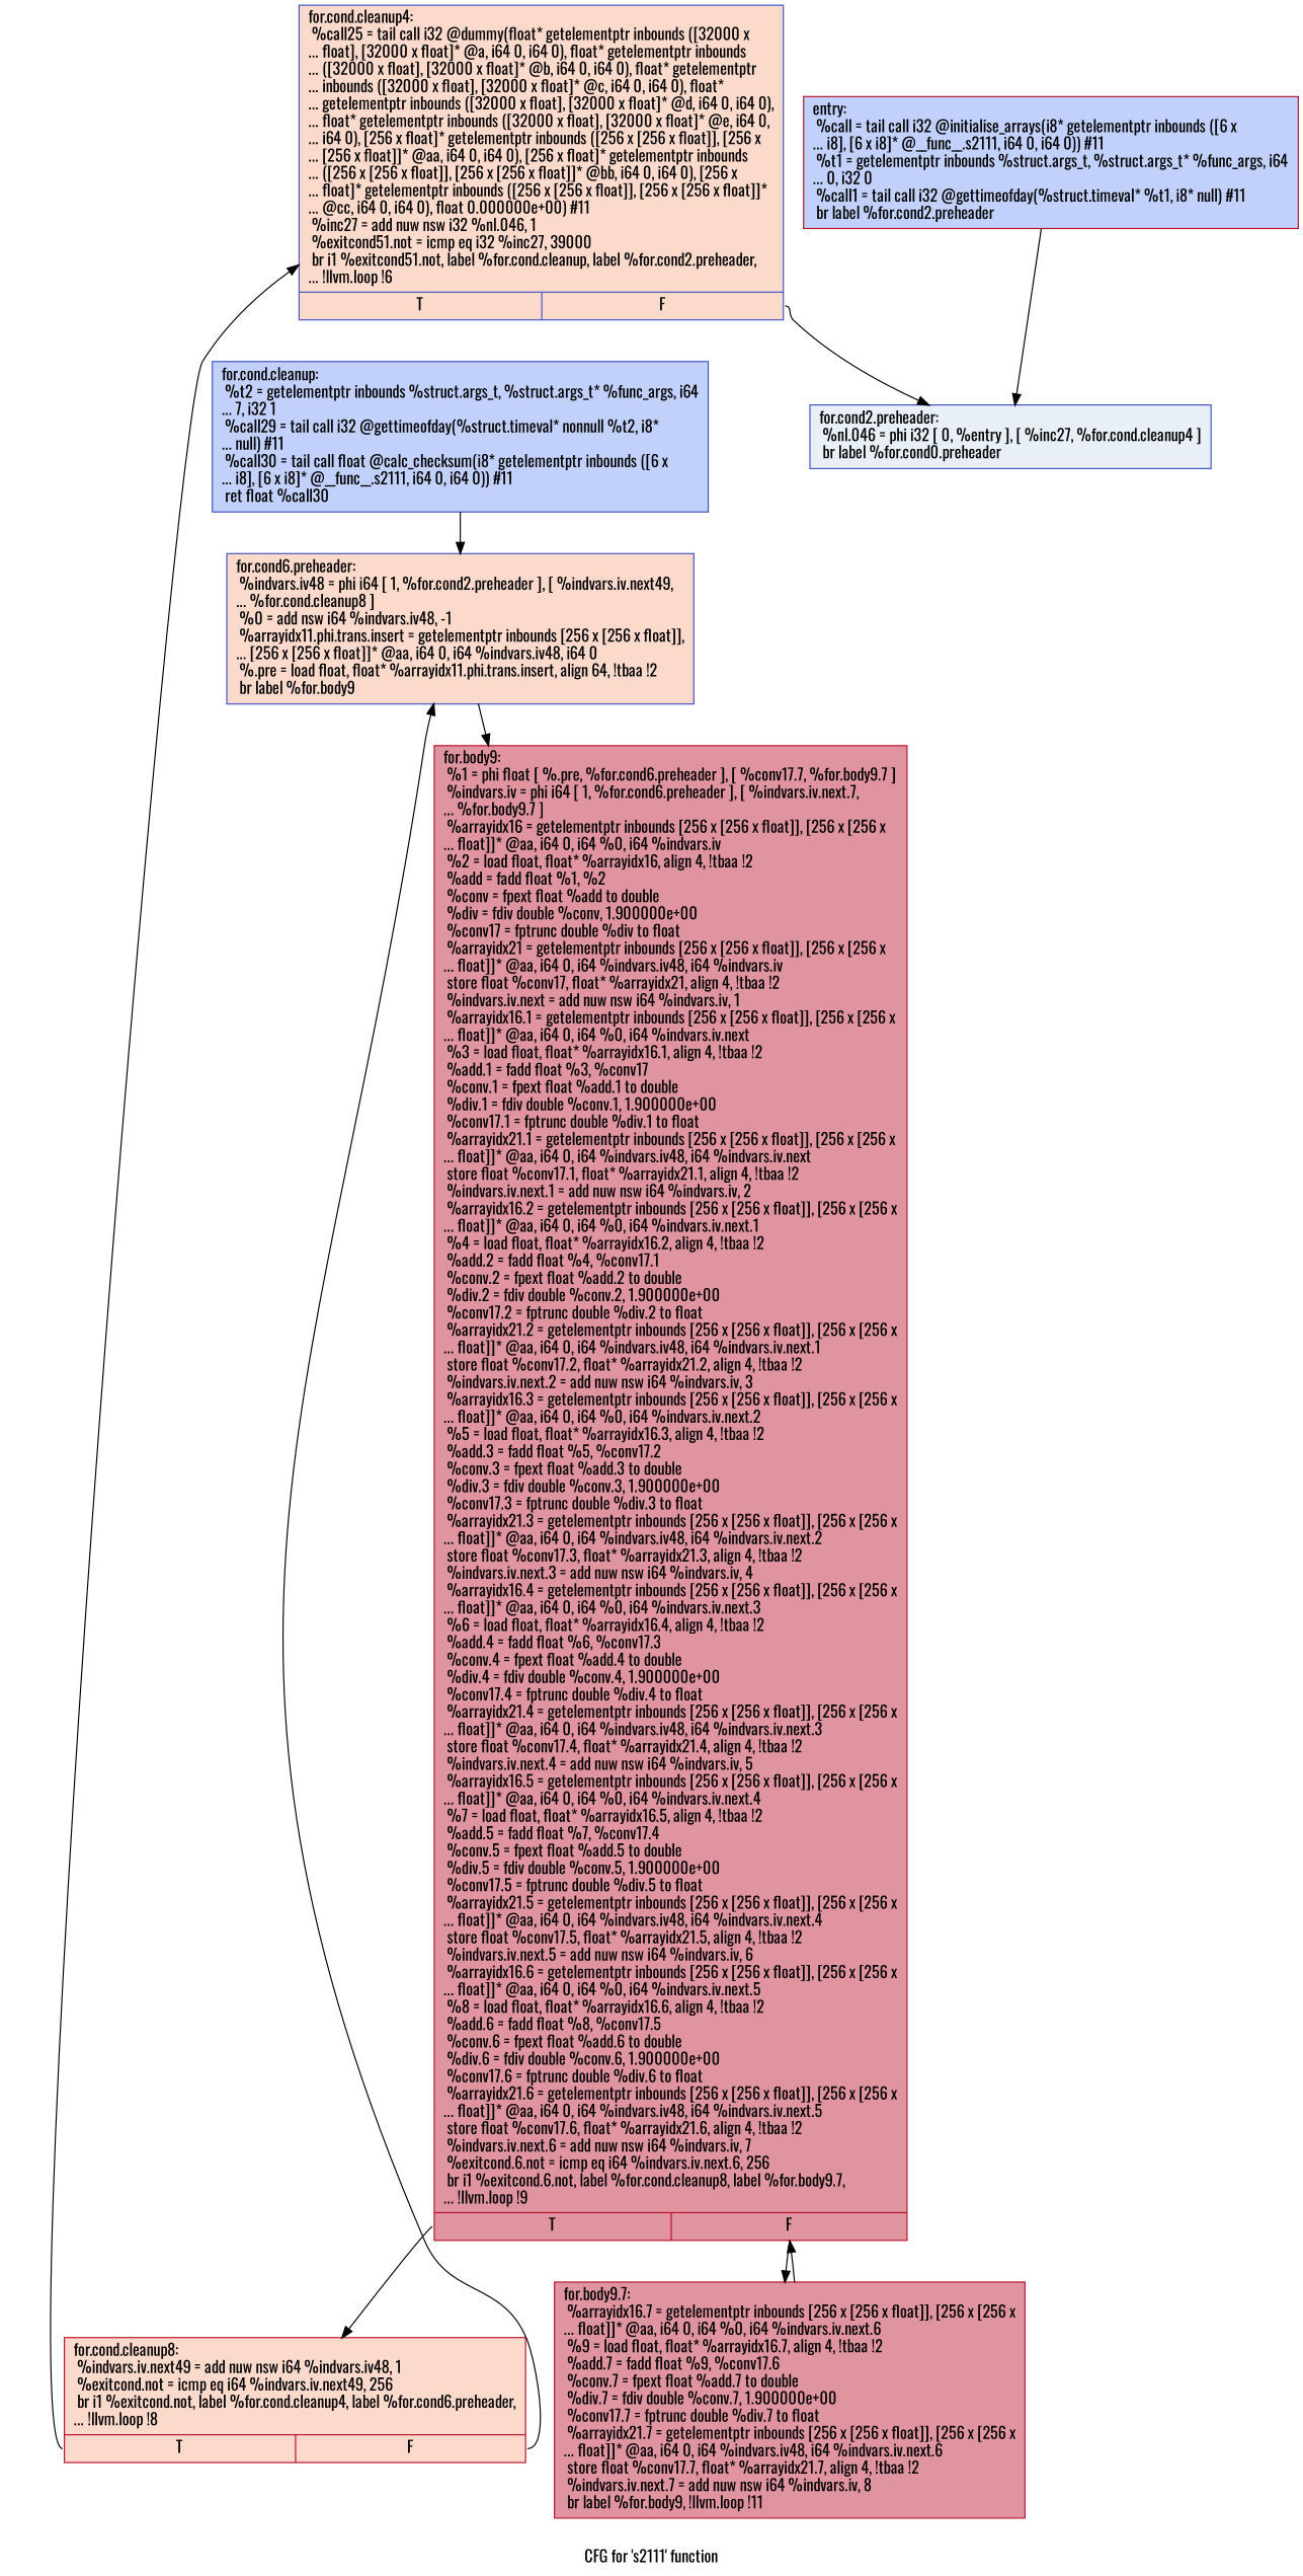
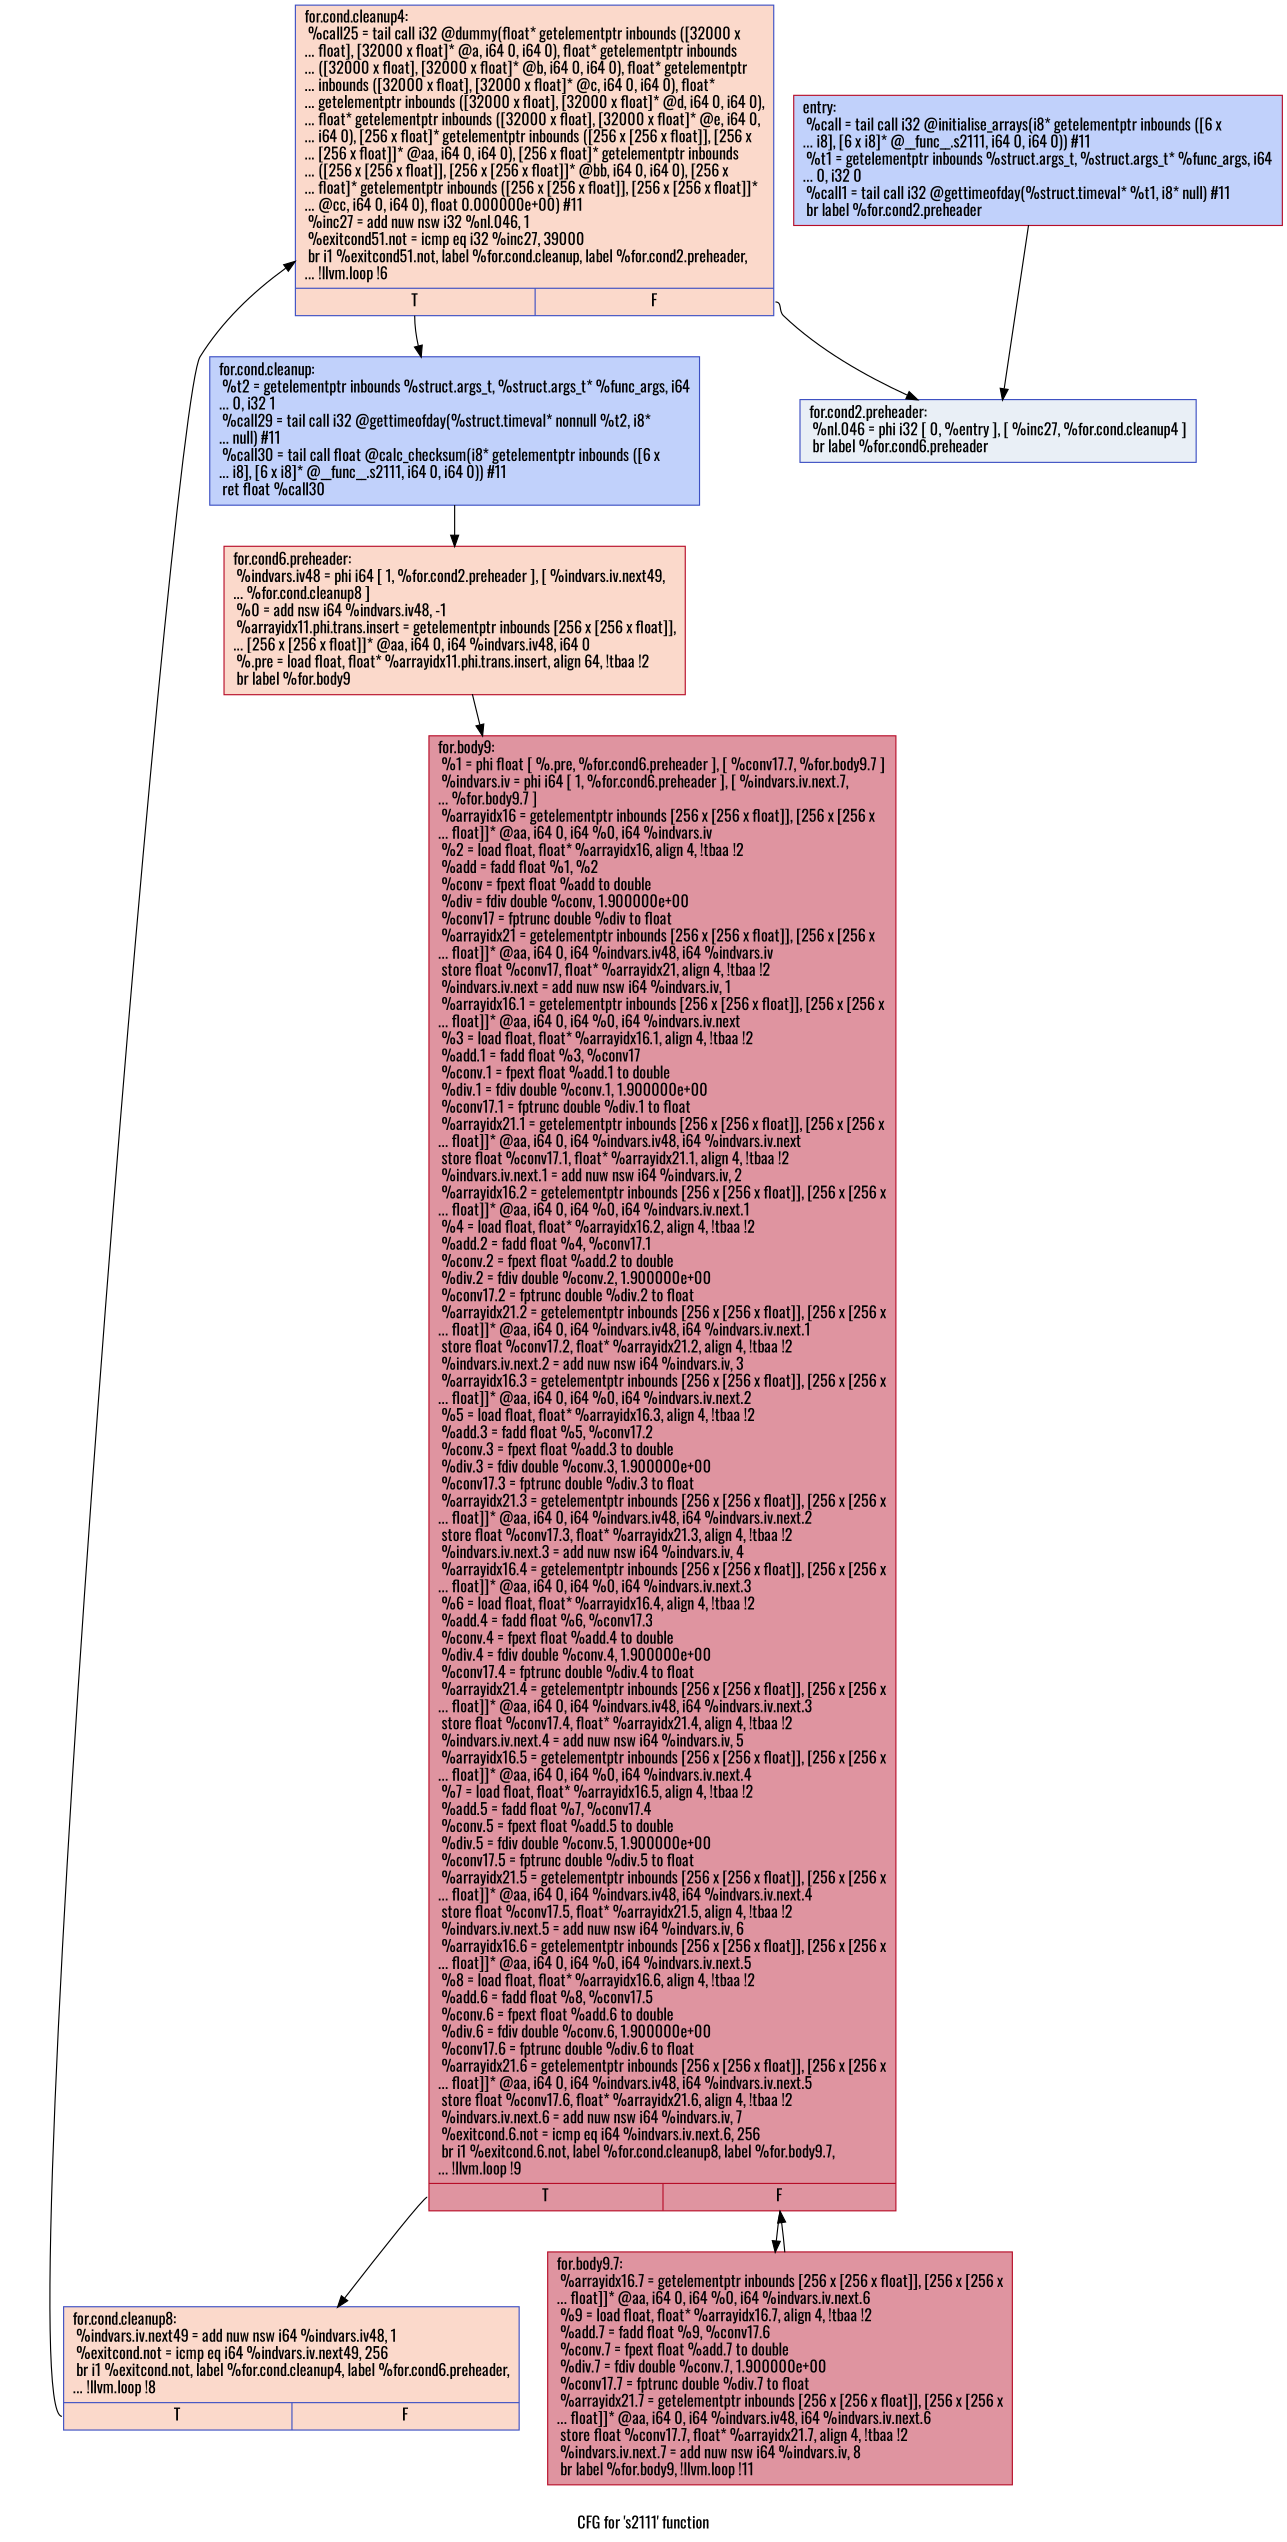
  digraph {
    fontname=Oswald
    label="CFG for 's2111' function"
    node [color="#3d50c3ff" fillcolor="#f7a88970" fontname=Oswald shape=record style=filled]
    edge [fontname=Oswald]
    n1 [color="#b70d28ff" fillcolor="#7396f570" label="{entry:\l  %call = tail call i32 @initialise_arrays(i8* getelementptr inbounds ([6 x\l... i8], [6 x i8]* @__func__.s2111, i64 0, i64 0)) #11\l  %t1 = getelementptr inbounds %struct.args_t, %struct.args_t* %func_args, i64\l... 0, i32 0\l  %call1 = tail call i32 @gettimeofday(%struct.timeval* %t1, i8* null) #11\l  br label %for.cond2.preheader\l}"]
-   n2 [fillcolor="#cedaeb70" label="{for.cond2.preheader:                              \l  %nl.046 = phi i32 [ 0, %entry ], [ %inc27, %for.cond.cleanup4 ]\l  br label %for.cond0.preheader\l}"]
-   n3 [label="{for.cond6.preheader:                              \l  %indvars.iv48 = phi i64 [ 1, %for.cond2.preheader ], [ %indvars.iv.next49,\l... %for.cond.cleanup8 ]\l  %0 = add nsw i64 %indvars.iv48, -1\l  %arrayidx11.phi.trans.insert = getelementptr inbounds [256 x [256 x float]],\l... [256 x [256 x float]]* @aa, i64 0, i64 %indvars.iv48, i64 0\l  %.pre = load float, float* %arrayidx11.phi.trans.insert, align 64, !tbaa !2\l  br label %for.body9\l}"]
+   n2 [fillcolor="#cedaeb70" label="{for.cond2.preheader:                              \l  %nl.046 = phi i32 [ 0, %entry ], [ %inc27, %for.cond.cleanup4 ]\l  br label %for.cond6.preheader\l}"]
+   n3 [color="#b70d28ff" label="{for.cond6.preheader:                              \l  %indvars.iv48 = phi i64 [ 1, %for.cond2.preheader ], [ %indvars.iv.next49,\l... %for.cond.cleanup8 ]\l  %0 = add nsw i64 %indvars.iv48, -1\l  %arrayidx11.phi.trans.insert = getelementptr inbounds [256 x [256 x float]],\l... [256 x [256 x float]]* @aa, i64 0, i64 %indvars.iv48, i64 0\l  %.pre = load float, float* %arrayidx11.phi.trans.insert, align 64, !tbaa !2\l  br label %for.body9\l}"]
    n4 [color="#b70d28ff" fillcolor="#b70d2870" label="{for.body9:                                        \l  %1 = phi float [ %.pre, %for.cond6.preheader ], [ %conv17.7, %for.body9.7 ]\l  %indvars.iv = phi i64 [ 1, %for.cond6.preheader ], [ %indvars.iv.next.7,\l... %for.body9.7 ]\l  %arrayidx16 = getelementptr inbounds [256 x [256 x float]], [256 x [256 x\l... float]]* @aa, i64 0, i64 %0, i64 %indvars.iv\l  %2 = load float, float* %arrayidx16, align 4, !tbaa !2\l  %add = fadd float %1, %2\l  %conv = fpext float %add to double\l  %div = fdiv double %conv, 1.900000e+00\l  %conv17 = fptrunc double %div to float\l  %arrayidx21 = getelementptr inbounds [256 x [256 x float]], [256 x [256 x\l... float]]* @aa, i64 0, i64 %indvars.iv48, i64 %indvars.iv\l  store float %conv17, float* %arrayidx21, align 4, !tbaa !2\l  %indvars.iv.next = add nuw nsw i64 %indvars.iv, 1\l  %arrayidx16.1 = getelementptr inbounds [256 x [256 x float]], [256 x [256 x\l... float]]* @aa, i64 0, i64 %0, i64 %indvars.iv.next\l  %3 = load float, float* %arrayidx16.1, align 4, !tbaa !2\l  %add.1 = fadd float %3, %conv17\l  %conv.1 = fpext float %add.1 to double\l  %div.1 = fdiv double %conv.1, 1.900000e+00\l  %conv17.1 = fptrunc double %div.1 to float\l  %arrayidx21.1 = getelementptr inbounds [256 x [256 x float]], [256 x [256 x\l... float]]* @aa, i64 0, i64 %indvars.iv48, i64 %indvars.iv.next\l  store float %conv17.1, float* %arrayidx21.1, align 4, !tbaa !2\l  %indvars.iv.next.1 = add nuw nsw i64 %indvars.iv, 2\l  %arrayidx16.2 = getelementptr inbounds [256 x [256 x float]], [256 x [256 x\l... float]]* @aa, i64 0, i64 %0, i64 %indvars.iv.next.1\l  %4 = load float, float* %arrayidx16.2, align 4, !tbaa !2\l  %add.2 = fadd float %4, %conv17.1\l  %conv.2 = fpext float %add.2 to double\l  %div.2 = fdiv double %conv.2, 1.900000e+00\l  %conv17.2 = fptrunc double %div.2 to float\l  %arrayidx21.2 = getelementptr inbounds [256 x [256 x float]], [256 x [256 x\l... float]]* @aa, i64 0, i64 %indvars.iv48, i64 %indvars.iv.next.1\l  store float %conv17.2, float* %arrayidx21.2, align 4, !tbaa !2\l  %indvars.iv.next.2 = add nuw nsw i64 %indvars.iv, 3\l  %arrayidx16.3 = getelementptr inbounds [256 x [256 x float]], [256 x [256 x\l... float]]* @aa, i64 0, i64 %0, i64 %indvars.iv.next.2\l  %5 = load float, float* %arrayidx16.3, align 4, !tbaa !2\l  %add.3 = fadd float %5, %conv17.2\l  %conv.3 = fpext float %add.3 to double\l  %div.3 = fdiv double %conv.3, 1.900000e+00\l  %conv17.3 = fptrunc double %div.3 to float\l  %arrayidx21.3 = getelementptr inbounds [256 x [256 x float]], [256 x [256 x\l... float]]* @aa, i64 0, i64 %indvars.iv48, i64 %indvars.iv.next.2\l  store float %conv17.3, float* %arrayidx21.3, align 4, !tbaa !2\l  %indvars.iv.next.3 = add nuw nsw i64 %indvars.iv, 4\l  %arrayidx16.4 = getelementptr inbounds [256 x [256 x float]], [256 x [256 x\l... float]]* @aa, i64 0, i64 %0, i64 %indvars.iv.next.3\l  %6 = load float, float* %arrayidx16.4, align 4, !tbaa !2\l  %add.4 = fadd float %6, %conv17.3\l  %conv.4 = fpext float %add.4 to double\l  %div.4 = fdiv double %conv.4, 1.900000e+00\l  %conv17.4 = fptrunc double %div.4 to float\l  %arrayidx21.4 = getelementptr inbounds [256 x [256 x float]], [256 x [256 x\l... float]]* @aa, i64 0, i64 %indvars.iv48, i64 %indvars.iv.next.3\l  store float %conv17.4, float* %arrayidx21.4, align 4, !tbaa !2\l  %indvars.iv.next.4 = add nuw nsw i64 %indvars.iv, 5\l  %arrayidx16.5 = getelementptr inbounds [256 x [256 x float]], [256 x [256 x\l... float]]* @aa, i64 0, i64 %0, i64 %indvars.iv.next.4\l  %7 = load float, float* %arrayidx16.5, align 4, !tbaa !2\l  %add.5 = fadd float %7, %conv17.4\l  %conv.5 = fpext float %add.5 to double\l  %div.5 = fdiv double %conv.5, 1.900000e+00\l  %conv17.5 = fptrunc double %div.5 to float\l  %arrayidx21.5 = getelementptr inbounds [256 x [256 x float]], [256 x [256 x\l... float]]* @aa, i64 0, i64 %indvars.iv48, i64 %indvars.iv.next.4\l  store float %conv17.5, float* %arrayidx21.5, align 4, !tbaa !2\l  %indvars.iv.next.5 = add nuw nsw i64 %indvars.iv, 6\l  %arrayidx16.6 = getelementptr inbounds [256 x [256 x float]], [256 x [256 x\l... float]]* @aa, i64 0, i64 %0, i64 %indvars.iv.next.5\l  %8 = load float, float* %arrayidx16.6, align 4, !tbaa !2\l  %add.6 = fadd float %8, %conv17.5\l  %conv.6 = fpext float %add.6 to double\l  %div.6 = fdiv double %conv.6, 1.900000e+00\l  %conv17.6 = fptrunc double %div.6 to float\l  %arrayidx21.6 = getelementptr inbounds [256 x [256 x float]], [256 x [256 x\l... float]]* @aa, i64 0, i64 %indvars.iv48, i64 %indvars.iv.next.5\l  store float %conv17.6, float* %arrayidx21.6, align 4, !tbaa !2\l  %indvars.iv.next.6 = add nuw nsw i64 %indvars.iv, 7\l  %exitcond.6.not = icmp eq i64 %indvars.iv.next.6, 256\l  br i1 %exitcond.6.not, label %for.cond.cleanup8, label %for.body9.7,\l... !llvm.loop !9\l|{<s0>T|<s1>F}}"]
-   n5 [color="#b70d28ff" label="{for.cond.cleanup8:                                \l  %indvars.iv.next49 = add nuw nsw i64 %indvars.iv48, 1\l  %exitcond.not = icmp eq i64 %indvars.iv.next49, 256\l  br i1 %exitcond.not, label %for.cond.cleanup4, label %for.cond6.preheader,\l... !llvm.loop !8\l|{<s0>T|<s1>F}}"]
+   n5 [label="{for.cond.cleanup8:                                \l  %indvars.iv.next49 = add nuw nsw i64 %indvars.iv48, 1\l  %exitcond.not = icmp eq i64 %indvars.iv.next49, 256\l  br i1 %exitcond.not, label %for.cond.cleanup4, label %for.cond6.preheader,\l... !llvm.loop !8\l|{<s0>T|<s1>F}}"]
    n6 [color="#b70d28ff" fillcolor="#b70d2870" label="{for.body9.7:                                      \l  %arrayidx16.7 = getelementptr inbounds [256 x [256 x float]], [256 x [256 x\l... float]]* @aa, i64 0, i64 %0, i64 %indvars.iv.next.6\l  %9 = load float, float* %arrayidx16.7, align 4, !tbaa !2\l  %add.7 = fadd float %9, %conv17.6\l  %conv.7 = fpext float %add.7 to double\l  %div.7 = fdiv double %conv.7, 1.900000e+00\l  %conv17.7 = fptrunc double %div.7 to float\l  %arrayidx21.7 = getelementptr inbounds [256 x [256 x float]], [256 x [256 x\l... float]]* @aa, i64 0, i64 %indvars.iv48, i64 %indvars.iv.next.6\l  store float %conv17.7, float* %arrayidx21.7, align 4, !tbaa !2\l  %indvars.iv.next.7 = add nuw nsw i64 %indvars.iv, 8\l  br label %for.body9, !llvm.loop !11\l}"]
-   n7 [fillcolor="#7396f570" label="{for.cond.cleanup:                                 \l  %t2 = getelementptr inbounds %struct.args_t, %struct.args_t* %func_args, i64\l... 7, i32 1\l  %call29 = tail call i32 @gettimeofday(%struct.timeval* nonnull %t2, i8*\l... null) #11\l  %call30 = tail call float @calc_checksum(i8* getelementptr inbounds ([6 x\l... i8], [6 x i8]* @__func__.s2111, i64 0, i64 0)) #11\l  ret float %call30\l}"]
+   n7 [fillcolor="#7396f570" label="{for.cond.cleanup:                                 \l  %t2 = getelementptr inbounds %struct.args_t, %struct.args_t* %func_args, i64\l... 0, i32 1\l  %call29 = tail call i32 @gettimeofday(%struct.timeval* nonnull %t2, i8*\l... null) #11\l  %call30 = tail call float @calc_checksum(i8* getelementptr inbounds ([6 x\l... i8], [6 x i8]* @__func__.s2111, i64 0, i64 0)) #11\l  ret float %call30\l}"]
    n8 [label="{for.cond.cleanup4:                                \l  %call25 = tail call i32 @dummy(float* getelementptr inbounds ([32000 x\l... float], [32000 x float]* @a, i64 0, i64 0), float* getelementptr inbounds\l... ([32000 x float], [32000 x float]* @b, i64 0, i64 0), float* getelementptr\l... inbounds ([32000 x float], [32000 x float]* @c, i64 0, i64 0), float*\l... getelementptr inbounds ([32000 x float], [32000 x float]* @d, i64 0, i64 0),\l... float* getelementptr inbounds ([32000 x float], [32000 x float]* @e, i64 0,\l... i64 0), [256 x float]* getelementptr inbounds ([256 x [256 x float]], [256 x\l... [256 x float]]* @aa, i64 0, i64 0), [256 x float]* getelementptr inbounds\l... ([256 x [256 x float]], [256 x [256 x float]]* @bb, i64 0, i64 0), [256 x\l... float]* getelementptr inbounds ([256 x [256 x float]], [256 x [256 x float]]*\l... @cc, i64 0, i64 0), float 0.000000e+00) #11\l  %inc27 = add nuw nsw i32 %nl.046, 1\l  %exitcond51.not = icmp eq i32 %inc27, 39000\l  br i1 %exitcond51.not, label %for.cond.cleanup, label %for.cond2.preheader,\l... !llvm.loop !6\l|{<s0>T|<s1>F}}"]
    n1 -> n2
    n3 -> n4
    n4 -> n5 [tailport=s0]
    n4 -> n6 [tailport=s1]
-   n5 -> n3 [tailport=s1]
    n5 -> n8 [tailport=s0]
    n6 -> n4
    n7 -> n3
    n8 -> n2 [tailport=s1]
+   n8 -> n7 [tailport=s0]
  }
